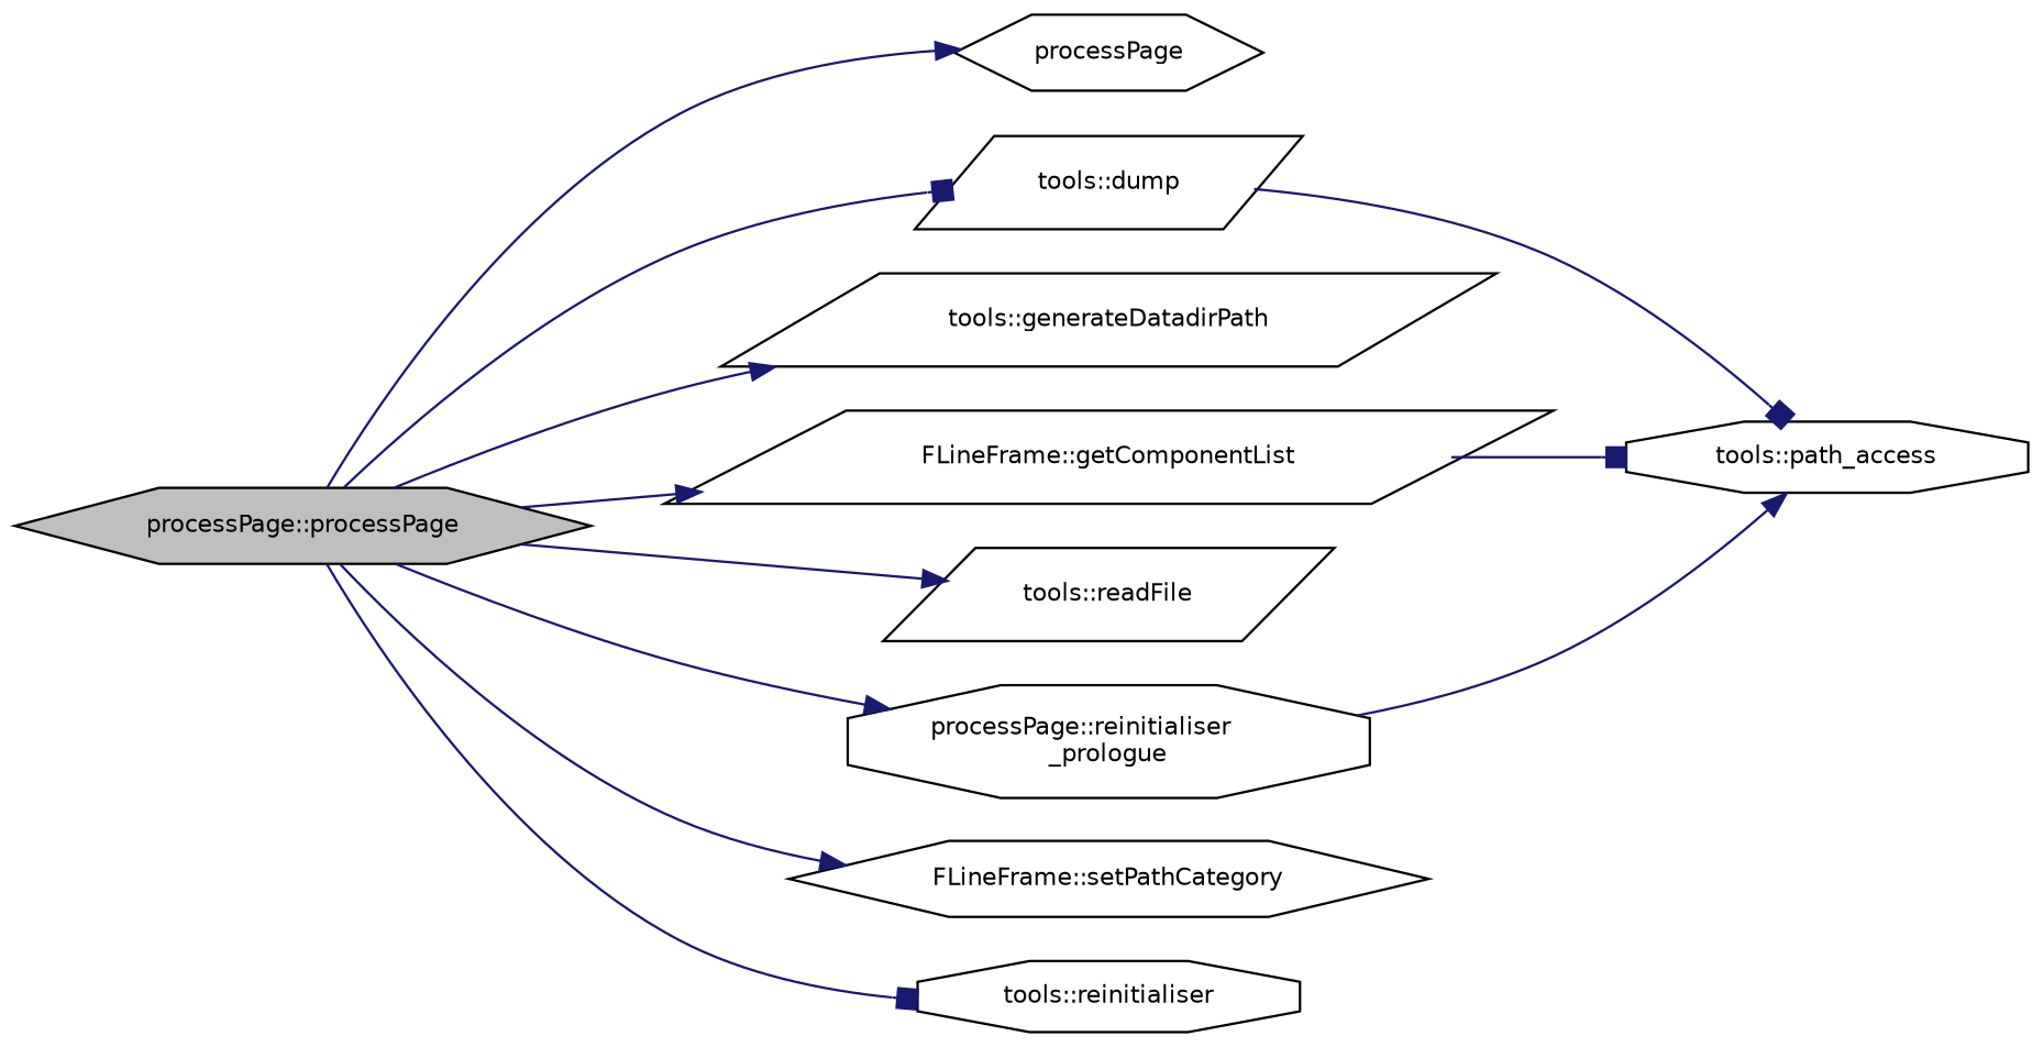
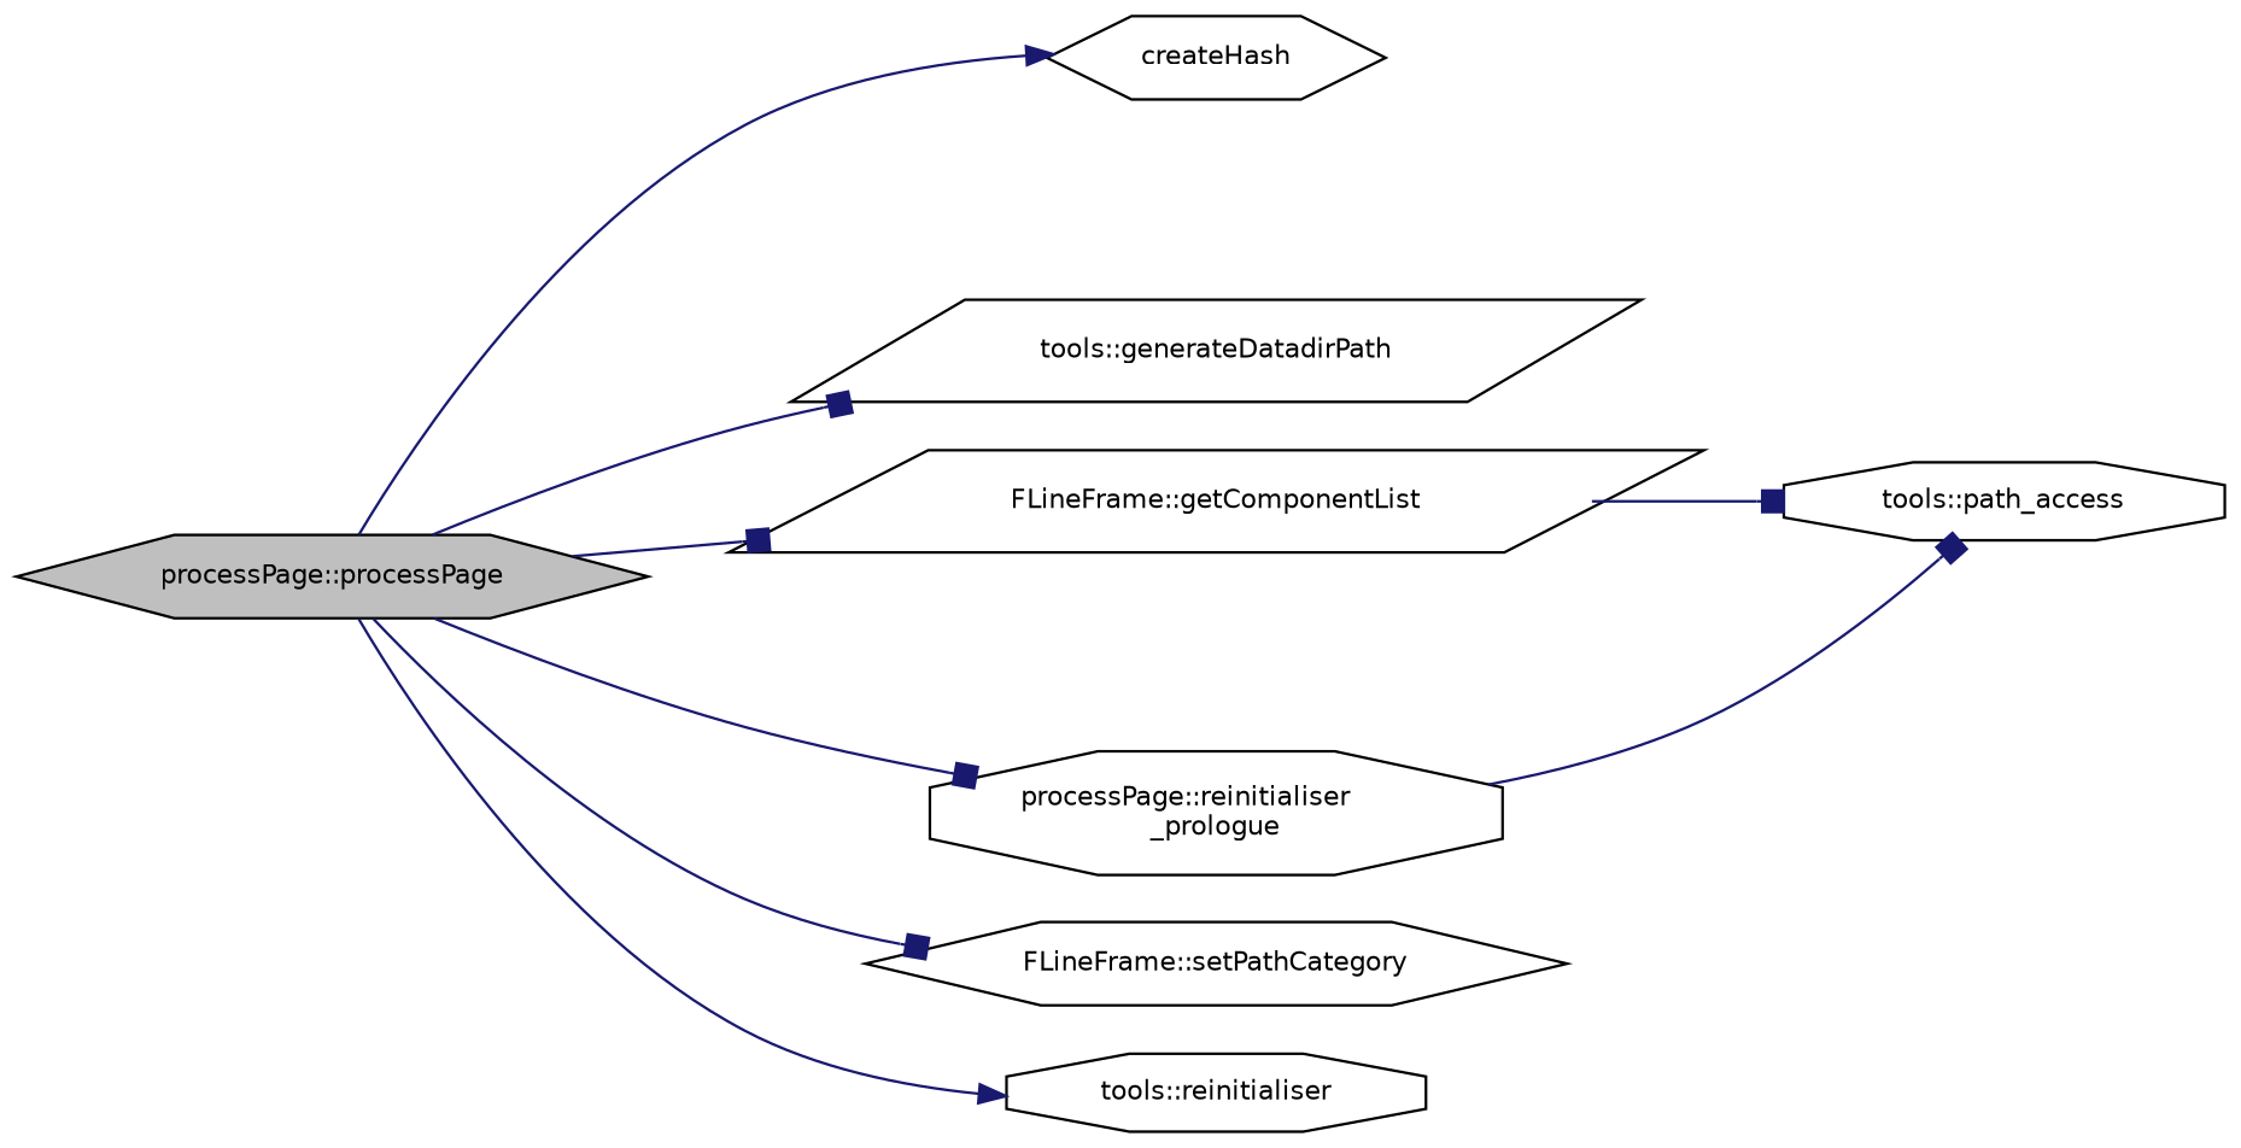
  digraph {
    rankdir=LR
    node [color=black fillcolor=white fontname=Helvetica fontsize=10 shape=parallelogram style=filled]
    edge [arrowhead=box color=midnightblue fontname=Helvetica fontsize=10 labelfontname=Helvetica labelfontsize=10 style=solid]
    n1 [fillcolor=grey75 fontcolor=black height=0.2 label="processPage::processPage" shape=hexagon width=0.4]
-   n2 [height=0.2 label=processPage shape=hexagon width=0.4]
-   n3 [height=0.2 label="tools::dump" width=0.4]
+   n2 [height=0.2 label=createHash shape=hexagon width=0.4]
    n4 [height=0.2 label="tools::generateDatadirPath" width=0.4]
    n5 [height=0.2 label="FLineFrame::getComponentList" width=0.4]
-   n6 [height=0.2 label="tools::readFile" width=0.4]
    n7 [height=0.2 label="processPage::reinitialiser\l_prologue" shape=octagon width=0.4]
    n8 [height=0.2 label="FLineFrame::setPathCategory" shape=hexagon width=0.4]
    n9 [height=0.2 label="tools::reinitialiser" shape=octagon width=0.4]
    n10 [height=0.2 label="tools::path_access" shape=octagon width=0.4]
    n1 -> n2 [arrowhead=normal]
-   n1 -> n3
-   n1 -> n4 [arrowhead=normal]
-   n1 -> n5 [arrowhead=normal]
-   n1 -> n6 [arrowhead=normal]
-   n1 -> n7 [arrowhead=normal]
-   n1 -> n8 [arrowhead=normal]
-   n1 -> n9
-   n3 -> n10
+   n1 -> n4
+   n1 -> n5
+   n1 -> n7
+   n1 -> n8
+   n1 -> n9 [arrowhead=normal]
    n5 -> n10
-   n7 -> n10 [arrowhead=normal]
+   n7 -> n10
  }
